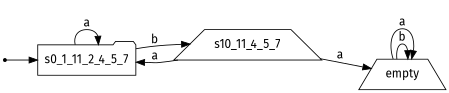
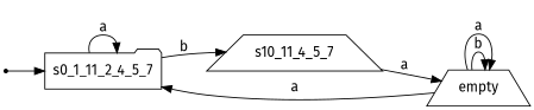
  digraph {
    fontname="Fira Sans"
    rankdir=LR
    node [fontname="Fira Sans" shape=trapezium]
    edge [fontname="Fira Sans"]
    s0_1_11_2_4_5_7 [shape=folder]
    s10_11_4_5_7
    __start_point__ [shape=point]
    empty
    s0_1_11_2_4_5_7 -> s0_1_11_2_4_5_7 [label=a]
    s0_1_11_2_4_5_7 -> s10_11_4_5_7 [label=b]
-   s10_11_4_5_7 -> s0_1_11_2_4_5_7 [label=a]
+   empty -> s0_1_11_2_4_5_7 [label=a]
    s10_11_4_5_7 -> empty [label=a]
    __start_point__ -> s0_1_11_2_4_5_7
    empty -> empty [label=b]
    empty -> empty [label=a]
  }
